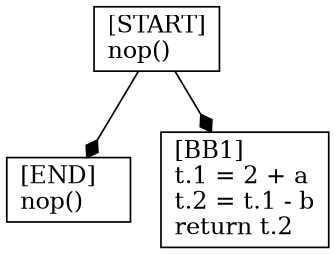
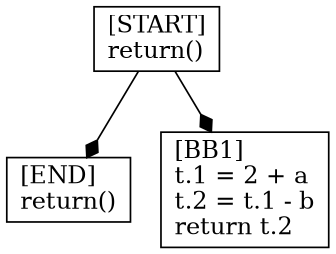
  digraph {
    node [shape=box]
    edge [arrowhead=diamond]
-   n1 [label="[END]\lnop()\l"]
-   n2 [label="[START]\lnop()\l"]
+   n1 [label="[END]\lreturn()\l"]
+   n2 [label="[START]\lreturn()\l"]
    n3 [label="[BB1]\lt.1 = 2 + a\lt.2 = t.1 - b\lreturn t.2\l"]
    n2 -> n1
    n2 -> n3
  }
